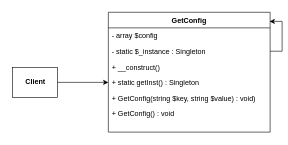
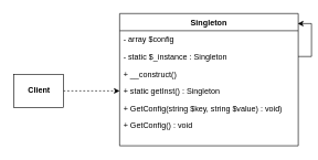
  <mxCell id="0" />
  <mxCell id="1" parent="0" />
- <mxCell id="2" value="GetConfig" style="swimlane;fontStyle=1;childLayout=stackLayout;horizontal=1;startSize=26;fillColor=none;horizontalStack=0;resizeParent=1;resizeParentMax=0;resizeLast=0;collapsible=1;marginBottom=0;" vertex="1" parent="1"><mxGeometry x="180" y="20" width="270" height="200" as="geometry" /></mxCell>
+ <mxCell id="2" value="Singleton" style="swimlane;fontStyle=1;childLayout=stackLayout;horizontal=1;startSize=26;fillColor=none;horizontalStack=0;resizeParent=1;resizeParentMax=0;resizeLast=0;collapsible=1;marginBottom=0;" vertex="1" parent="1"><mxGeometry x="180" y="20" width="270" height="200" as="geometry" /></mxCell>
  <mxCell id="3" value="- array $config" style="text;strokeColor=none;fillColor=none;align=left;verticalAlign=top;spacingLeft=4;spacingRight=4;overflow=hidden;rotatable=0;points=[[0,0.5],[1,0.5]];portConstraint=eastwest;" vertex="1" parent="2"><mxGeometry y="26" width="270" height="26" as="geometry" /></mxCell>
  <mxCell id="4" style="edgeStyle=orthogonalEdgeStyle;rounded=0;orthogonalLoop=1;jettySize=auto;html=1;entryX=0.997;entryY=0.076;entryDx=0;entryDy=0;entryPerimeter=0;exitX=1;exitY=0.5;exitDx=0;exitDy=0;" edge="1" parent="2" source="5" target="2"><mxGeometry relative="1" as="geometry" /></mxCell>
  <mxCell id="5" value="- static $_instance : Singleton" style="text;strokeColor=none;fillColor=none;align=left;verticalAlign=top;spacingLeft=4;spacingRight=4;overflow=hidden;rotatable=0;points=[[0,0.5],[1,0.5]];portConstraint=eastwest;" vertex="1" parent="2"><mxGeometry y="52" width="270" height="26" as="geometry" /></mxCell>
  <mxCell id="6" value="+ __construct()" style="text;strokeColor=none;fillColor=none;align=left;verticalAlign=top;spacingLeft=4;spacingRight=4;overflow=hidden;rotatable=0;points=[[0,0.5],[1,0.5]];portConstraint=eastwest;" vertex="1" parent="2"><mxGeometry y="78" width="270" height="26" as="geometry" /></mxCell>
  <mxCell id="7" value="+ static getInst() : Singleton" style="text;strokeColor=none;fillColor=none;align=left;verticalAlign=top;spacingLeft=4;spacingRight=4;overflow=hidden;rotatable=0;points=[[0,0.5],[1,0.5]];portConstraint=eastwest;" vertex="1" parent="2"><mxGeometry y="104" width="270" height="26" as="geometry" /></mxCell>
  <mxCell id="8" value="+ GetConfig(string $key, string $value) : void)" style="text;strokeColor=none;fillColor=none;align=left;verticalAlign=top;spacingLeft=4;spacingRight=4;overflow=hidden;rotatable=0;points=[[0,0.5],[1,0.5]];portConstraint=eastwest;" vertex="1" parent="2"><mxGeometry y="130" width="270" height="26" as="geometry" /></mxCell>
  <mxCell id="9" value="+ GetConfig() : void" style="text;strokeColor=none;fillColor=none;align=left;verticalAlign=top;spacingLeft=4;spacingRight=4;overflow=hidden;rotatable=0;points=[[0,0.5],[1,0.5]];portConstraint=eastwest;" vertex="1" parent="2"><mxGeometry y="156" width="270" height="44" as="geometry" /></mxCell>
- <mxCell id="10" style="edgeStyle=orthogonalEdgeStyle;rounded=0;orthogonalLoop=1;jettySize=auto;html=1;entryX=0;entryY=0.5;entryDx=0;entryDy=0;" edge="1" parent="1" source="11" target="7"><mxGeometry relative="1" as="geometry" /></mxCell>
+ <mxCell id="10" style="edgeStyle=orthogonalEdgeStyle;rounded=0;orthogonalLoop=1;jettySize=auto;html=1;entryX=0;entryY=0.5;entryDx=0;entryDy=0;dashed=1;" edge="1" parent="1" source="11" target="7"><mxGeometry relative="1" as="geometry" /></mxCell>
  <mxCell id="11" value="&lt;b&gt;Client&lt;/b&gt;" style="html=1;" vertex="1" parent="1"><mxGeometry x="20" y="112" width="75" height="50" as="geometry" /></mxCell>
